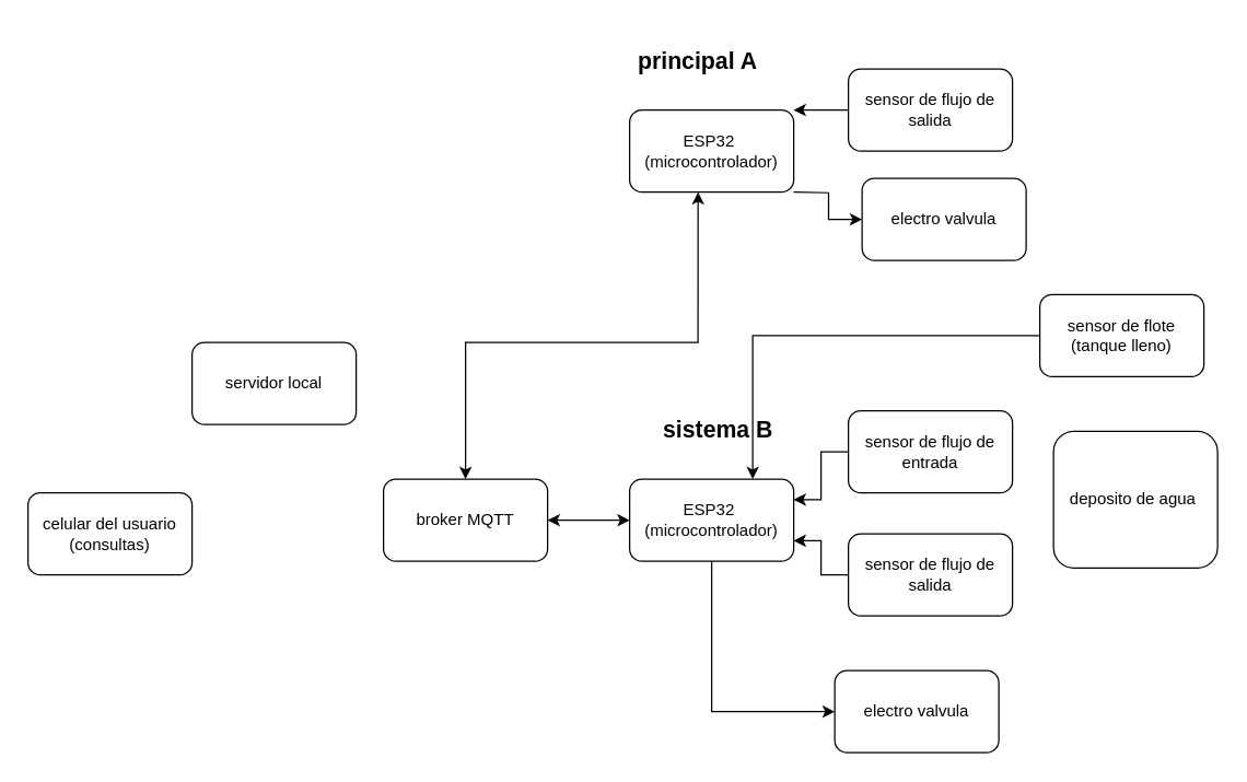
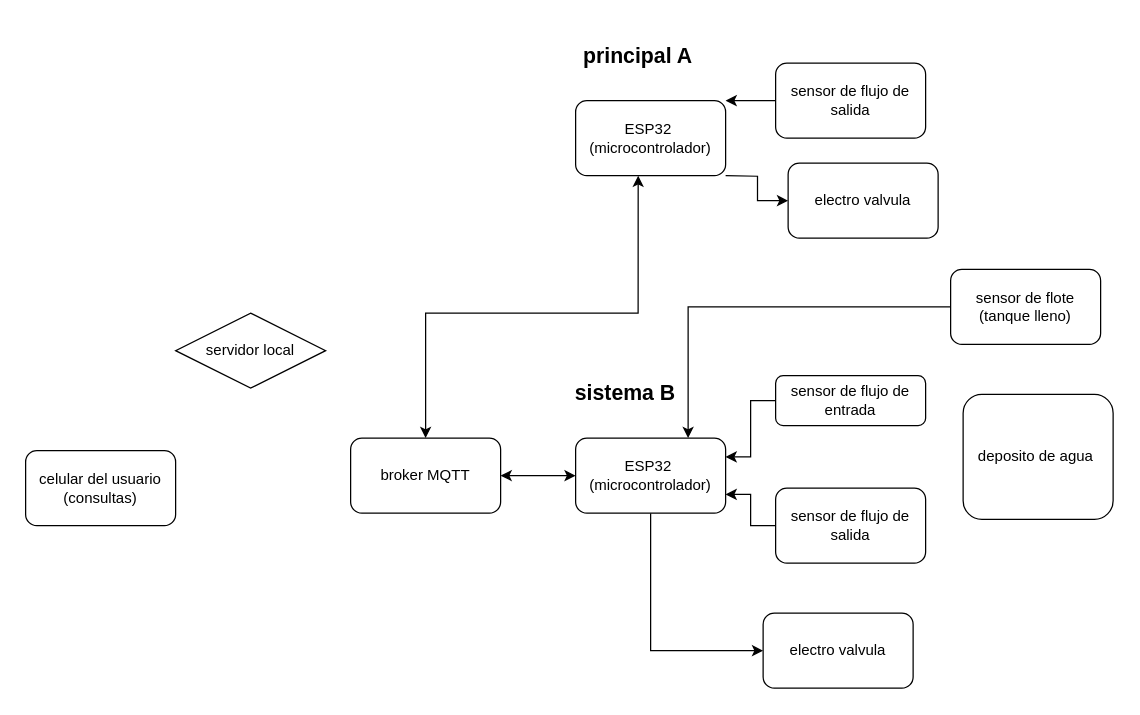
  <mxCell id="0" />
  <mxCell id="1" parent="0" />
  <mxCell id="2" style="edgeStyle=orthogonalEdgeStyle;rounded=0;orthogonalLoop=1;jettySize=auto;html=1;exitX=0.5;exitY=1;exitDx=0;exitDy=0;entryX=0;entryY=0.5;entryDx=0;entryDy=0;" edge="1" parent="1" source="3" target="15"><mxGeometry relative="1" as="geometry" /></mxCell>
  <mxCell id="3" value="ESP32&amp;nbsp;&lt;br&gt;(microcontrolador)" style="rounded=1;whiteSpace=wrap;html=1;" parent="1" vertex="1"><mxGeometry x="460" y="350" width="120" height="60" as="geometry" /></mxCell>
  <mxCell id="4" style="edgeStyle=orthogonalEdgeStyle;rounded=0;orthogonalLoop=1;jettySize=auto;html=1;exitX=0;exitY=0.5;exitDx=0;exitDy=0;entryX=1;entryY=0.25;entryDx=0;entryDy=0;" parent="1" source="5" target="3" edge="1"><mxGeometry relative="1" as="geometry" /></mxCell>
- <mxCell id="5" value="sensor de flujo de entrada" style="rounded=1;whiteSpace=wrap;html=1;" parent="1" vertex="1"><mxGeometry x="620" y="300" width="120" height="60" as="geometry" /></mxCell>
+ <mxCell id="5" value="sensor de flujo de entrada" style="rounded=1;whiteSpace=wrap;html=1;" parent="1" vertex="1"><mxGeometry x="620" y="300" width="120" height="40" as="geometry" /></mxCell>
  <mxCell id="6" style="edgeStyle=orthogonalEdgeStyle;rounded=0;orthogonalLoop=1;jettySize=auto;html=1;exitX=0;exitY=0.5;exitDx=0;exitDy=0;entryX=1;entryY=0.75;entryDx=0;entryDy=0;" parent="1" source="7" target="3" edge="1"><mxGeometry relative="1" as="geometry" /></mxCell>
  <mxCell id="7" value="sensor de flujo de salida" style="rounded=1;whiteSpace=wrap;html=1;" parent="1" vertex="1"><mxGeometry x="620" y="390" width="120" height="60" as="geometry" /></mxCell>
  <mxCell id="8" value="deposito de agua&amp;nbsp;" style="rounded=1;whiteSpace=wrap;html=1;" parent="1" vertex="1"><mxGeometry x="770" y="315" width="120" height="100" as="geometry" /></mxCell>
  <mxCell id="9" style="edgeStyle=orthogonalEdgeStyle;rounded=0;orthogonalLoop=1;jettySize=auto;html=1;exitX=0;exitY=0.5;exitDx=0;exitDy=0;entryX=0.75;entryY=0;entryDx=0;entryDy=0;" parent="1" source="10" target="3" edge="1"><mxGeometry relative="1" as="geometry" /></mxCell>
  <mxCell id="10" value="sensor de flote (tanque lleno)" style="rounded=1;whiteSpace=wrap;html=1;" parent="1" vertex="1"><mxGeometry x="760" y="215" width="120" height="60" as="geometry" /></mxCell>
  <mxCell id="11" value="broker MQTT" style="rounded=1;whiteSpace=wrap;html=1;" parent="1" vertex="1"><mxGeometry x="280" y="350" width="120" height="60" as="geometry" /></mxCell>
  <mxCell id="12" value="" style="endArrow=classic;startArrow=classic;html=1;rounded=0;" parent="1" source="11" target="3" edge="1"><mxGeometry width="50" height="50" relative="1" as="geometry"><mxPoint x="250" y="370" as="sourcePoint" /><mxPoint x="300" y="320" as="targetPoint" /></mxGeometry></mxCell>
- <mxCell id="13" value="servidor local" style="rounded=1;whiteSpace=wrap;html=1;" parent="1" vertex="1"><mxGeometry x="140" y="250" width="120" height="60" as="geometry" /></mxCell>
+ <mxCell id="13" value="servidor local" style="rhombus;whiteSpace=wrap;html=1;" parent="1" vertex="1"><mxGeometry x="140" y="250" width="120" height="60" as="geometry" /></mxCell>
  <mxCell id="14" value="celular del usuario&lt;br&gt;(consultas)" style="rounded=1;whiteSpace=wrap;html=1;" parent="1" vertex="1"><mxGeometry x="20" y="360" width="120" height="60" as="geometry" /></mxCell>
  <mxCell id="15" value="electro valvula" style="rounded=1;whiteSpace=wrap;html=1;" vertex="1" parent="1"><mxGeometry x="610" y="490" width="120" height="60" as="geometry" /></mxCell>
  <mxCell id="16" style="edgeStyle=orthogonalEdgeStyle;rounded=0;orthogonalLoop=1;jettySize=auto;html=1;exitX=0.5;exitY=1;exitDx=0;exitDy=0;entryX=0;entryY=0.5;entryDx=0;entryDy=0;" edge="1" parent="1" target="19"><mxGeometry relative="1" as="geometry"><mxPoint x="580" y="140" as="sourcePoint" /></mxGeometry></mxCell>
  <mxCell id="17" style="edgeStyle=orthogonalEdgeStyle;rounded=0;orthogonalLoop=1;jettySize=auto;html=1;exitX=0;exitY=0.5;exitDx=0;exitDy=0;entryX=0.5;entryY=0;entryDx=0;entryDy=0;" edge="1" parent="1" source="18"><mxGeometry relative="1" as="geometry"><mxPoint x="580" y="80" as="targetPoint" /></mxGeometry></mxCell>
  <mxCell id="18" value="sensor de flujo de salida" style="rounded=1;whiteSpace=wrap;html=1;" vertex="1" parent="1"><mxGeometry x="620" y="50" width="120" height="60" as="geometry" /></mxCell>
  <mxCell id="19" value="electro valvula" style="rounded=1;whiteSpace=wrap;html=1;" vertex="1" parent="1"><mxGeometry x="630" y="130" width="120" height="60" as="geometry" /></mxCell>
  <mxCell id="20" style="edgeStyle=orthogonalEdgeStyle;rounded=0;orthogonalLoop=1;jettySize=auto;html=1;exitX=0.5;exitY=1;exitDx=0;exitDy=0;" edge="1" parent="1" source="19" target="19"><mxGeometry relative="1" as="geometry" /></mxCell>
  <mxCell id="21" value="&lt;b&gt;&lt;font style=&quot;font-size: 17px;&quot;&gt;principal A&lt;/font&gt;&lt;/b&gt;" style="text;html=1;strokeColor=none;fillColor=none;align=center;verticalAlign=middle;whiteSpace=wrap;rounded=0;" vertex="1" parent="1"><mxGeometry x="440" y="20" width="140" height="50" as="geometry" /></mxCell>
  <mxCell id="22" value="ESP32&amp;nbsp;&lt;br&gt;(microcontrolador)" style="rounded=1;whiteSpace=wrap;html=1;" vertex="1" parent="1"><mxGeometry x="460" y="80" width="120" height="60" as="geometry" /></mxCell>
  <mxCell id="23" value="" style="endArrow=classic;startArrow=classic;html=1;rounded=0;exitX=0.417;exitY=1;exitDx=0;exitDy=0;exitPerimeter=0;entryX=0.5;entryY=0;entryDx=0;entryDy=0;" edge="1" parent="1" source="22" target="11"><mxGeometry width="50" height="50" relative="1" as="geometry"><mxPoint x="410" y="390" as="sourcePoint" /><mxPoint x="470" y="390" as="targetPoint" /><Array as="points"><mxPoint x="510" y="250" /><mxPoint x="400" y="250" /><mxPoint x="340" y="250" /></Array></mxGeometry></mxCell>
- <mxCell id="24" value="&lt;b&gt;&lt;font style=&quot;font-size: 17px;&quot;&gt;sistema B&lt;/font&gt;&lt;/b&gt;" style="text;html=1;strokeColor=none;fillColor=none;align=center;verticalAlign=middle;whiteSpace=wrap;rounded=0;" vertex="1" parent="1"><mxGeometry x="455" y="290" width="140" height="50" as="geometry" /></mxCell>
+ <mxCell id="24" value="&lt;b&gt;&lt;font style=&quot;font-size: 17px;&quot;&gt;sistema B&lt;/font&gt;&lt;/b&gt;" style="text;html=1;strokeColor=none;fillColor=none;align=center;verticalAlign=middle;whiteSpace=wrap;rounded=0;" vertex="1" parent="1"><mxGeometry x="430" y="290" width="140" height="50" as="geometry" /></mxCell>
